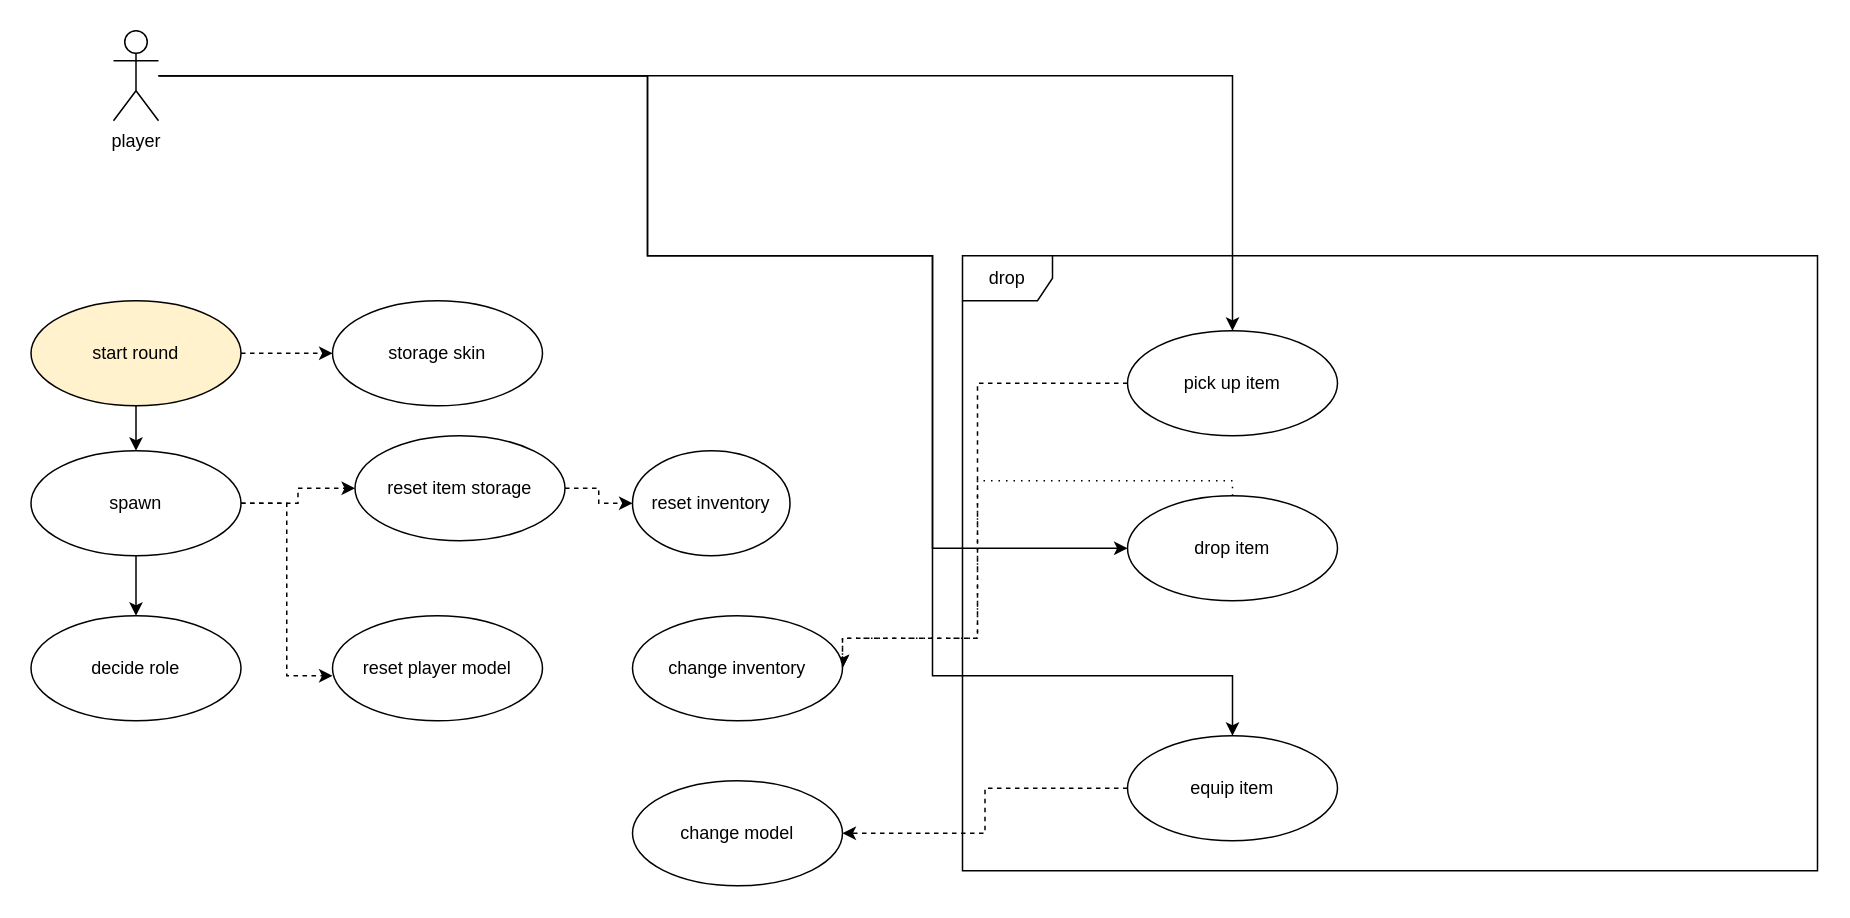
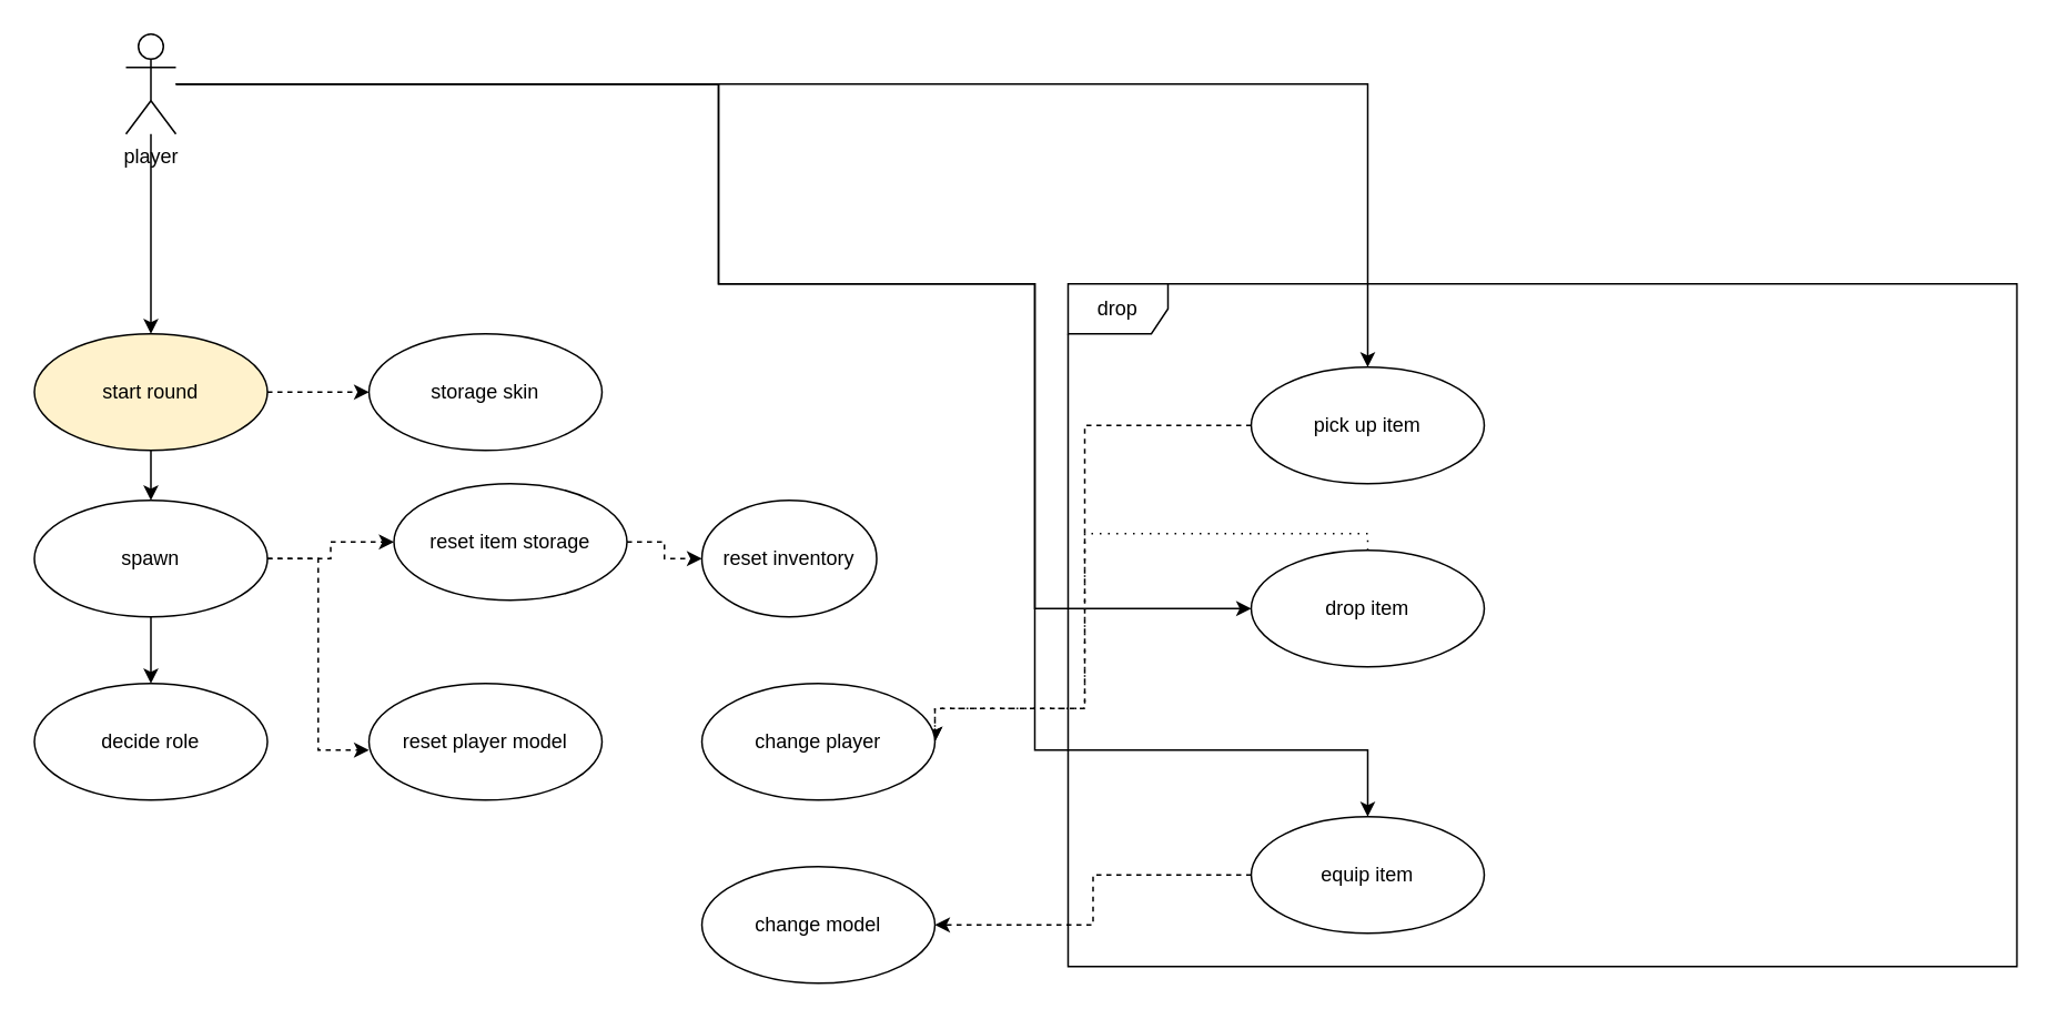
  <mxCell id="0" />
  <mxCell id="1" parent="0" />
+ <mxCell id="2" style="edgeStyle=orthogonalEdgeStyle;rounded=0;orthogonalLoop=1;jettySize=auto;html=1;entryX=0.5;entryY=0;entryDx=0;entryDy=0;" edge="1" parent="1" source="6" target="12"><mxGeometry relative="1" as="geometry" /></mxCell>
  <mxCell id="3" style="edgeStyle=orthogonalEdgeStyle;rounded=0;orthogonalLoop=1;jettySize=auto;html=1;entryX=0.5;entryY=0;entryDx=0;entryDy=0;" edge="1" parent="1" source="6" target="21"><mxGeometry relative="1" as="geometry" /></mxCell>
  <mxCell id="4" style="edgeStyle=orthogonalEdgeStyle;rounded=0;orthogonalLoop=1;jettySize=auto;html=1;entryX=0;entryY=0.5;entryDx=0;entryDy=0;" edge="1" parent="1" source="6" target="23"><mxGeometry relative="1" as="geometry"><Array as="points"><mxPoint x="431" y="50" /><mxPoint x="431" y="170" /><mxPoint x="621" y="170" /><mxPoint x="621" y="365" /></Array></mxGeometry></mxCell>
  <mxCell id="5" style="edgeStyle=orthogonalEdgeStyle;rounded=0;orthogonalLoop=1;jettySize=auto;html=1;" edge="1" parent="1" source="6" target="25"><mxGeometry relative="1" as="geometry"><Array as="points"><mxPoint x="431" y="50" /><mxPoint x="431" y="170" /><mxPoint x="621" y="170" /><mxPoint x="621" y="450" /><mxPoint x="821" y="450" /></Array></mxGeometry></mxCell>
  <mxCell id="6" value="player" style="shape=umlActor;verticalLabelPosition=bottom;verticalAlign=top;html=1;outlineConnect=0;" vertex="1" parent="1"><mxGeometry x="75" y="20" width="30" height="60" as="geometry" /></mxCell>
  <mxCell id="7" style="edgeStyle=orthogonalEdgeStyle;rounded=0;orthogonalLoop=1;jettySize=auto;html=1;entryX=0;entryY=0.5;entryDx=0;entryDy=0;dashed=1;" edge="1" parent="1" source="9" target="14"><mxGeometry relative="1" as="geometry" /></mxCell>
  <mxCell id="8" style="edgeStyle=orthogonalEdgeStyle;rounded=0;orthogonalLoop=1;jettySize=auto;html=1;entryX=0.5;entryY=0;entryDx=0;entryDy=0;" edge="1" parent="1" source="9" target="19"><mxGeometry relative="1" as="geometry" /></mxCell>
  <mxCell id="9" value="spawn" style="ellipse;whiteSpace=wrap;html=1;" vertex="1" parent="1"><mxGeometry x="20" y="300" width="140" height="70" as="geometry" /></mxCell>
  <mxCell id="10" style="edgeStyle=orthogonalEdgeStyle;rounded=0;orthogonalLoop=1;jettySize=auto;html=1;entryX=0.5;entryY=0;entryDx=0;entryDy=0;" edge="1" parent="1" source="12" target="9"><mxGeometry relative="1" as="geometry" /></mxCell>
  <mxCell id="11" style="edgeStyle=orthogonalEdgeStyle;rounded=0;orthogonalLoop=1;jettySize=auto;html=1;entryX=0;entryY=0.5;entryDx=0;entryDy=0;dashed=1;" edge="1" parent="1" source="12" target="17"><mxGeometry relative="1" as="geometry" /></mxCell>
  <mxCell id="12" value="start round" style="ellipse;whiteSpace=wrap;html=1;fillColor=#fff2cc;" vertex="1" parent="1"><mxGeometry x="20" y="200" width="140" height="70" as="geometry" /></mxCell>
  <mxCell id="13" style="edgeStyle=orthogonalEdgeStyle;rounded=0;orthogonalLoop=1;jettySize=auto;html=1;entryX=0;entryY=0.5;entryDx=0;entryDy=0;dashed=1;" edge="1" parent="1" source="14" target="15"><mxGeometry relative="1" as="geometry" /></mxCell>
  <mxCell id="14" value="reset item storage" style="ellipse;whiteSpace=wrap;html=1;" vertex="1" parent="1"><mxGeometry x="236" y="290" width="140" height="70" as="geometry" /></mxCell>
  <mxCell id="15" value="reset inventory" style="ellipse;whiteSpace=wrap;html=1;" vertex="1" parent="1"><mxGeometry x="421" y="300" width="105" height="70" as="geometry" /></mxCell>
  <mxCell id="16" value="reset player model" style="ellipse;whiteSpace=wrap;html=1;" vertex="1" parent="1"><mxGeometry x="221" y="410" width="140" height="70" as="geometry" /></mxCell>
  <mxCell id="17" value="storage skin" style="ellipse;whiteSpace=wrap;html=1;" vertex="1" parent="1"><mxGeometry x="221" y="200" width="140" height="70" as="geometry" /></mxCell>
  <mxCell id="18" style="edgeStyle=orthogonalEdgeStyle;rounded=0;orthogonalLoop=1;jettySize=auto;html=1;entryX=0;entryY=0.571;entryDx=0;entryDy=0;entryPerimeter=0;dashed=1;" edge="1" parent="1" source="9" target="16"><mxGeometry relative="1" as="geometry" /></mxCell>
  <mxCell id="19" value="decide role" style="ellipse;whiteSpace=wrap;html=1;" vertex="1" parent="1"><mxGeometry x="20" y="410" width="140" height="70" as="geometry" /></mxCell>
  <mxCell id="20" style="edgeStyle=orthogonalEdgeStyle;rounded=0;orthogonalLoop=1;jettySize=auto;html=1;entryX=1;entryY=0.5;entryDx=0;entryDy=0;dashed=1;" edge="1" parent="1" source="21" target="26"><mxGeometry relative="1" as="geometry"><Array as="points"><mxPoint x="651" y="255" /><mxPoint x="651" y="425" /></Array></mxGeometry></mxCell>
  <mxCell id="21" value="pick up item" style="ellipse;whiteSpace=wrap;html=1;" vertex="1" parent="1"><mxGeometry x="751" y="220" width="140" height="70" as="geometry" /></mxCell>
  <mxCell id="22" style="edgeStyle=orthogonalEdgeStyle;rounded=0;orthogonalLoop=1;jettySize=auto;html=1;entryX=1;entryY=0.5;entryDx=0;entryDy=0;dashed=1;dashPattern=1 4;" edge="1" parent="1" source="23" target="26"><mxGeometry relative="1" as="geometry"><mxPoint x="571" y="430" as="targetPoint" /><Array as="points"><mxPoint x="821" y="320" /><mxPoint x="651" y="320" /><mxPoint x="651" y="425" /></Array></mxGeometry></mxCell>
  <mxCell id="23" value="drop item" style="ellipse;whiteSpace=wrap;html=1;" vertex="1" parent="1"><mxGeometry x="751" y="330" width="140" height="70" as="geometry" /></mxCell>
  <mxCell id="24" style="edgeStyle=orthogonalEdgeStyle;rounded=0;orthogonalLoop=1;jettySize=auto;html=1;entryX=1;entryY=0.5;entryDx=0;entryDy=0;dashed=1;" edge="1" parent="1" source="25" target="27"><mxGeometry relative="1" as="geometry" /></mxCell>
  <mxCell id="25" value="equip item" style="ellipse;whiteSpace=wrap;html=1;" vertex="1" parent="1"><mxGeometry x="751" y="490" width="140" height="70" as="geometry" /></mxCell>
- <mxCell id="26" value="change inventory" style="ellipse;whiteSpace=wrap;html=1;" vertex="1" parent="1"><mxGeometry x="421" y="410" width="140" height="70" as="geometry" /></mxCell>
+ <mxCell id="26" value="change player" style="ellipse;whiteSpace=wrap;html=1;" vertex="1" parent="1"><mxGeometry x="421" y="410" width="140" height="70" as="geometry" /></mxCell>
  <mxCell id="27" value="change model" style="ellipse;whiteSpace=wrap;html=1;" vertex="1" parent="1"><mxGeometry x="421" y="520" width="140" height="70" as="geometry" /></mxCell>
  <mxCell id="28" value="drop" style="shape=umlFrame;whiteSpace=wrap;html=1;pointerEvents=0;" vertex="1" parent="1"><mxGeometry x="641" y="170" width="570" height="410" as="geometry" /></mxCell>
